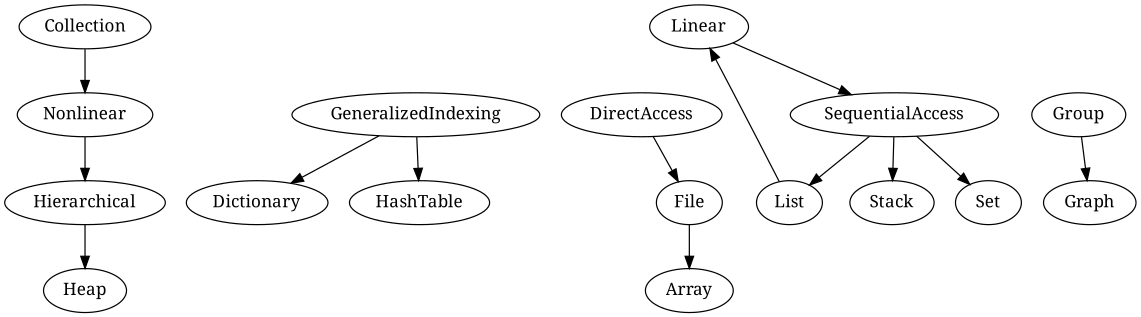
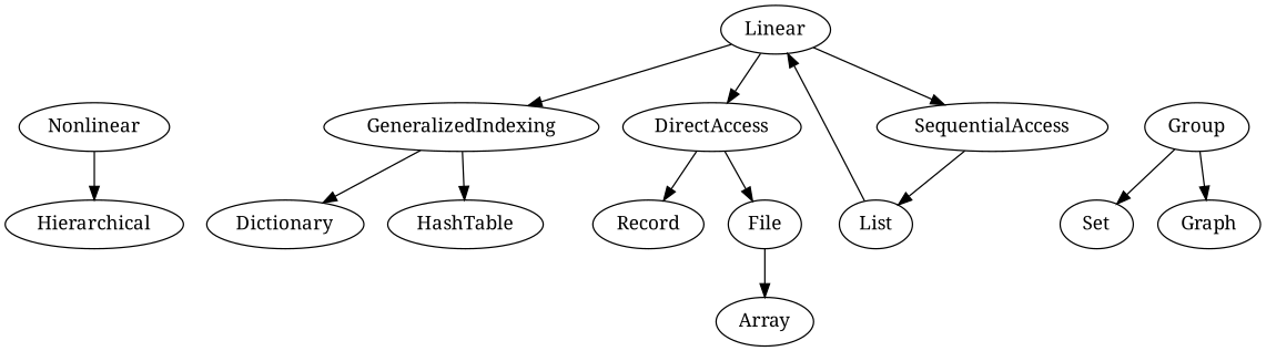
  digraph {
    fontname="Noto Serif"
    node [fontname="Noto Serif"]
    edge [fontname="Noto Serif"]
-   Collection
    Nonlinear
    Linear
    GeneralizedIndexing
    DirectAccess
    SequentialAccess
    Hierarchical
    Dictionary
    HashTable
+   Record
    File
    List
-   Stack
-   Heap
    Group
    Set
    "Graph"
    Array
-   Collection -> Nonlinear
    Nonlinear -> Hierarchical
+   Linear -> GeneralizedIndexing
+   Linear -> DirectAccess
    Linear -> SequentialAccess
    GeneralizedIndexing -> Dictionary
    GeneralizedIndexing -> HashTable
+   DirectAccess -> Record
    DirectAccess -> File
    SequentialAccess -> List
-   SequentialAccess -> Stack
-   Hierarchical -> Heap
    File -> Array
    List -> Linear
-   SequentialAccess -> Set
+   Group -> Set
    Group -> "Graph"
  }
